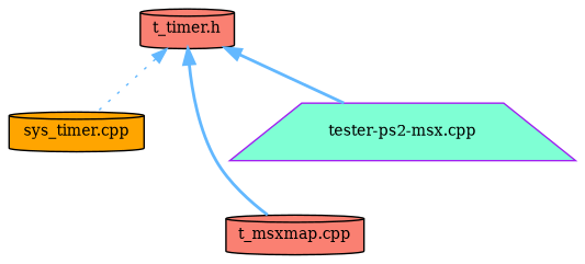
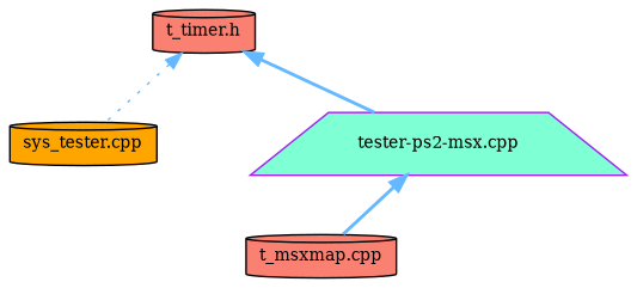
  digraph {
    fontname="DejaVu Serif"
    node [color=black fillcolor=salmon fontname="DejaVu Serif" fontsize=10 shape=cylinder style=filled]
    edge [color=steelblue1 dir=back fontname="DejaVu Serif" fontsize=10 labelfontname=Helvetica labelfontsize=10 style=bold]
    n1 [fontcolor=black height=0.2 label="t_timer.h" width=0.4]
-   n2 [fillcolor=orange height=0.2 label="sys_timer.cpp" width=0.4]
+   n2 [fillcolor=orange height=0.2 label="sys_tester.cpp" width=0.4]
    n3 [height=0.2 label="t_msxmap.cpp" width=0.4]
    n4 [color=purple fillcolor=aquamarine height=0.2 label="tester-ps2-msx.cpp" shape=trapezium width=0.4]
    n1 -> n2 [style=dotted]
-   n1 -> n3
+   n4 -> n3
    n1 -> n4
  }
